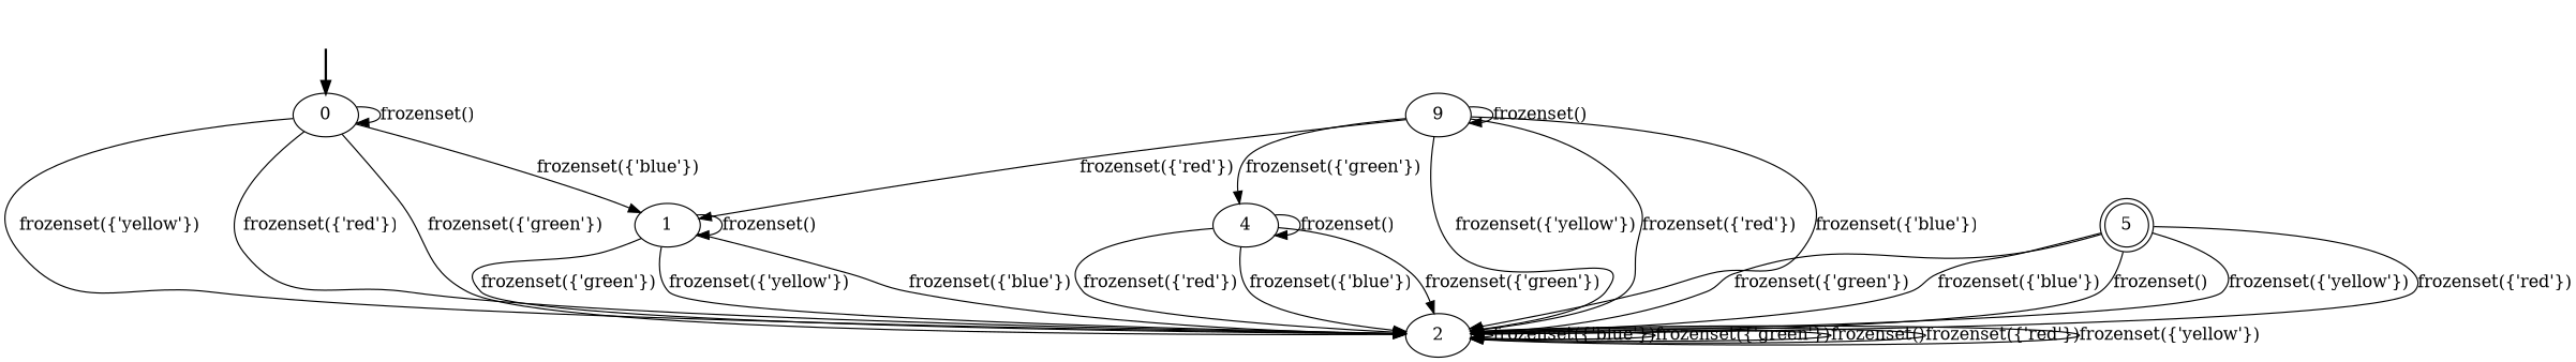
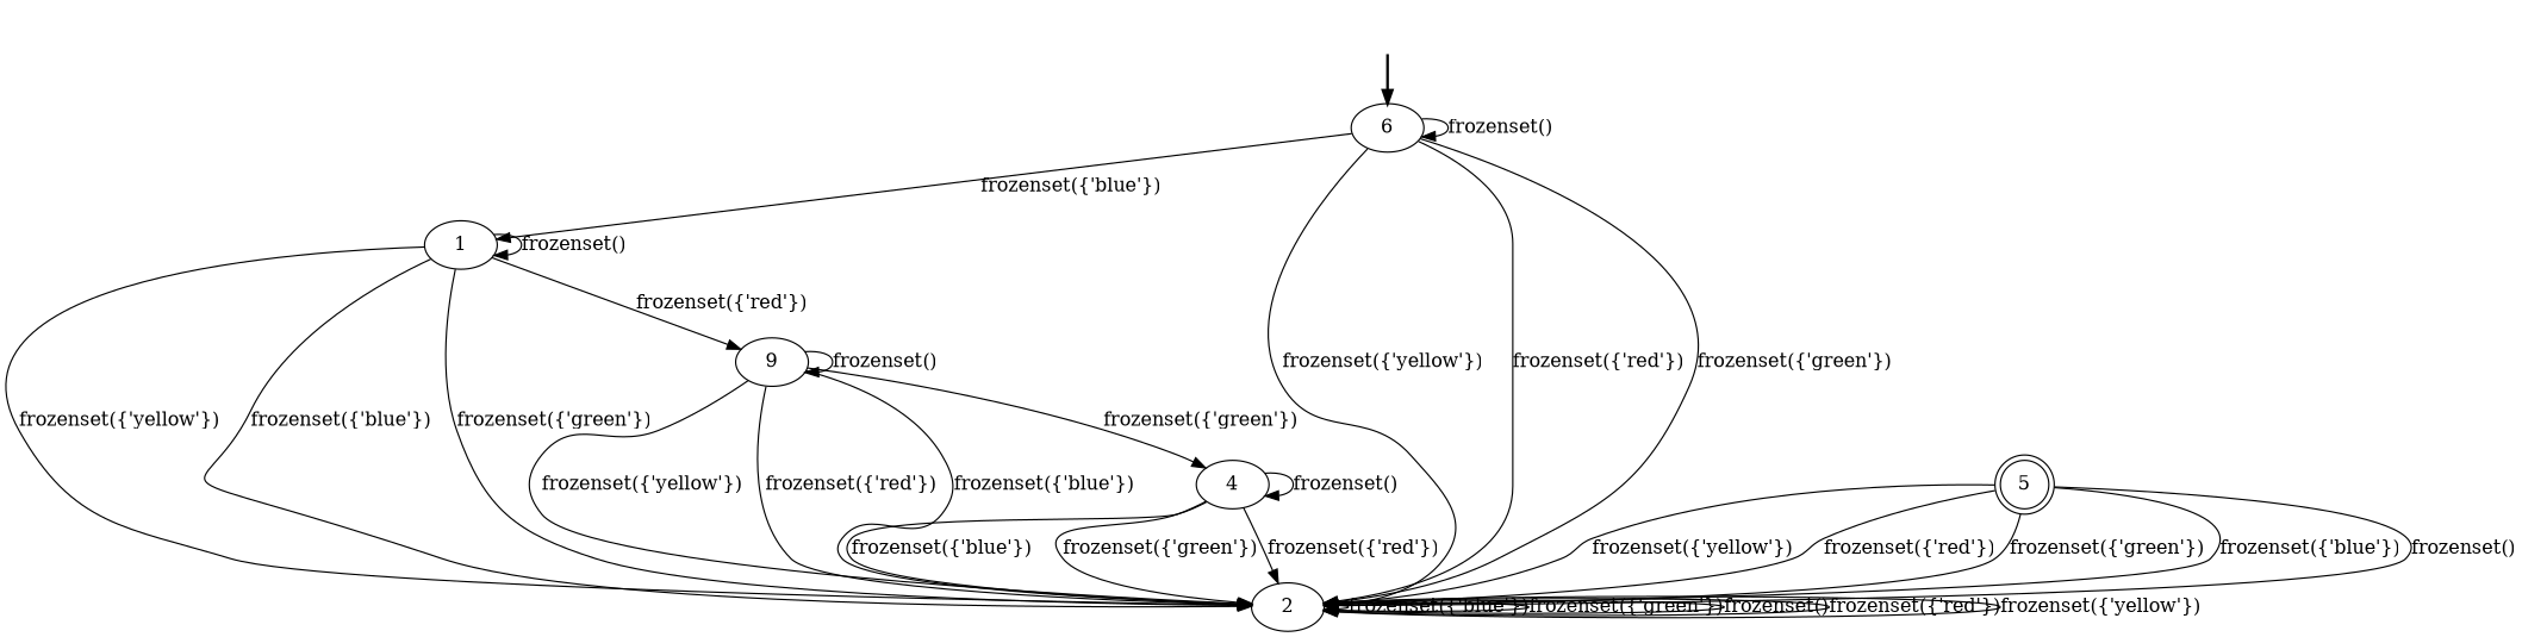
  digraph {
    fake [style=invisible]
-   0 [root=true]
+   0 [root=true label=6]
    1
    2
    n5 [label=9]
    4
    5 [shape=doublecircle]
    fake -> 0 [style=bold]
    0 -> 0 [label="frozenset()"]
    0 -> 1 [label="frozenset({'blue'})"]
    0 -> 2 [label="frozenset({'yellow'})"]
    0 -> 2 [label="frozenset({'red'})"]
    0 -> 2 [label="frozenset({'green'})"]
    1 -> 1 [label="frozenset()"]
    1 -> 2 [label="frozenset({'yellow'})"]
    1 -> 2 [label="frozenset({'blue'})"]
    1 -> 2 [label="frozenset({'green'})"]
-   n5 -> 1 [label="frozenset({'red'})"]
+   1 -> n5 [label="frozenset({'red'})"]
    2 -> 2 [label="frozenset({'blue'})"]
    2 -> 2 [label="frozenset({'green'})"]
    2 -> 2 [label="frozenset()"]
    2 -> 2 [label="frozenset({'red'})"]
    2 -> 2 [label="frozenset({'yellow'})"]
    n5 -> 2 [label="frozenset({'yellow'})"]
    n5 -> 2 [label="frozenset({'red'})"]
    n5 -> 2 [label="frozenset({'blue'})"]
    n5 -> n5 [label="frozenset()"]
    n5 -> 4 [label="frozenset({'green'})"]
    4 -> 2 [label="frozenset({'blue'})"]
    4 -> 2 [label="frozenset({'green'})"]
    4 -> 2 [label="frozenset({'red'})"]
    4 -> 4 [label="frozenset()"]
    5 -> 2 [label="frozenset({'yellow'})"]
    5 -> 2 [label="frozenset({'red'})"]
    5 -> 2 [label="frozenset({'green'})"]
    5 -> 2 [label="frozenset({'blue'})"]
    5 -> 2 [label="frozenset()"]
  }
